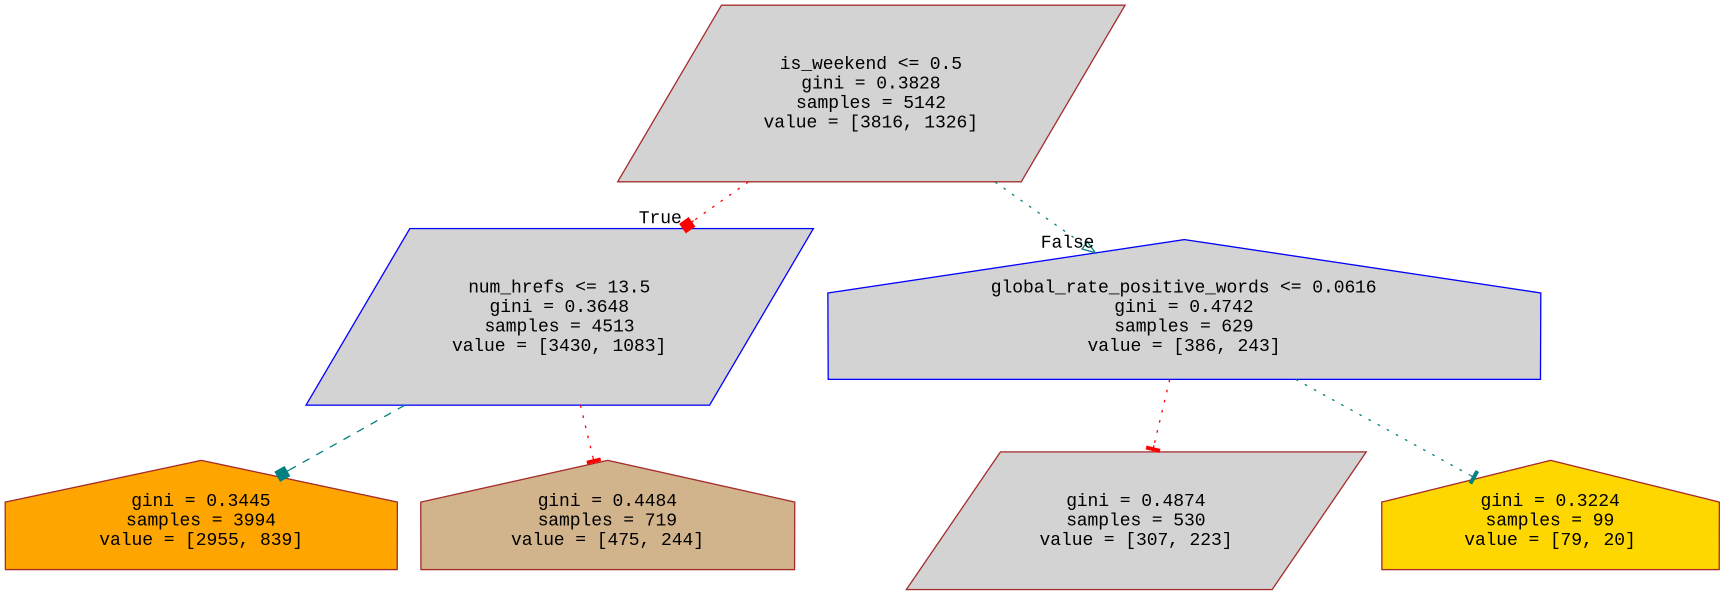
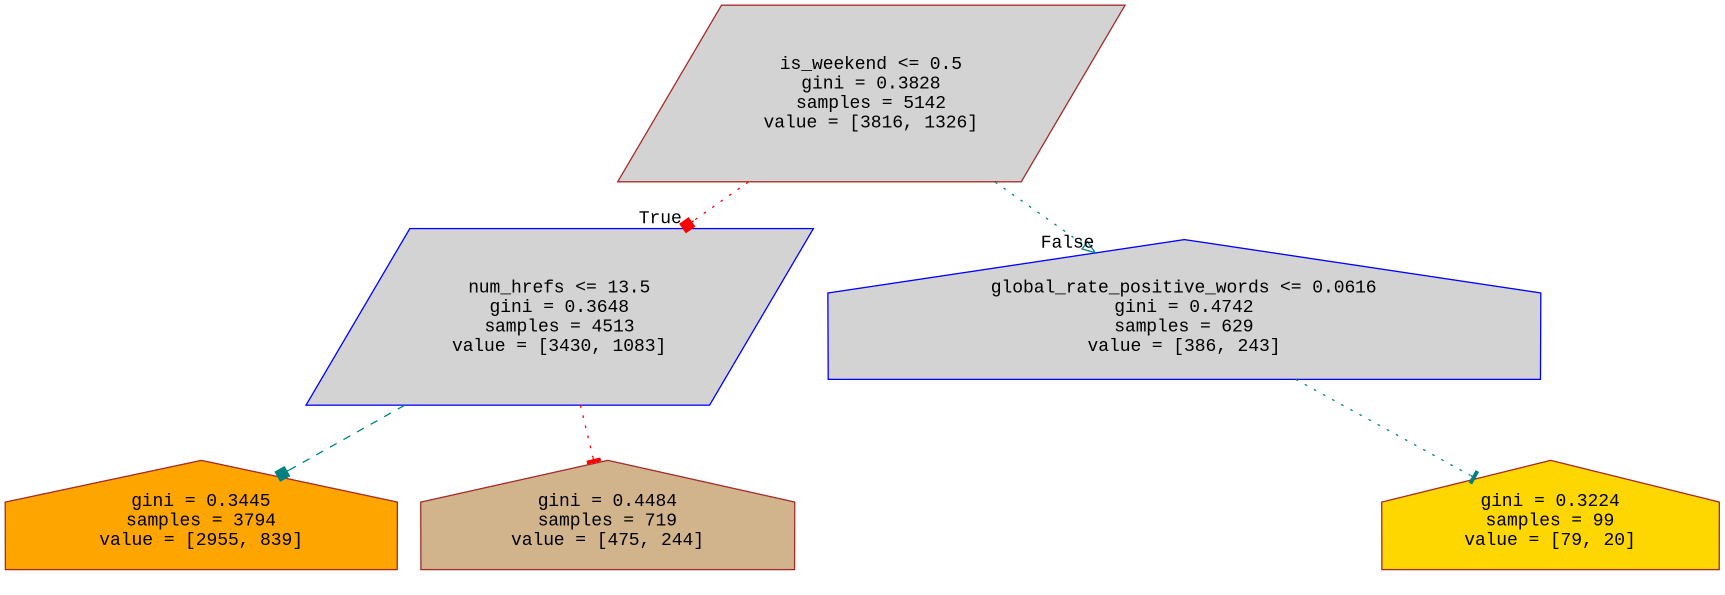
  digraph {
    fontname="Liberation Mono"
    node [color=brown fillcolor=lightgrey fontname="Liberation Mono" shape=house style=filled]
    edge [arrowhead=tee color=red fontname="Liberation Mono" style=dotted]
    n1 [label="is_weekend <= 0.5\ngini = 0.3828\nsamples = 5142\nvalue = [3816, 1326]" shape=parallelogram]
    n2 [color=blue label="num_hrefs <= 13.5\ngini = 0.3648\nsamples = 4513\nvalue = [3430, 1083]" shape=parallelogram]
    n3 [color=blue label="global_rate_positive_words <= 0.0616\ngini = 0.4742\nsamples = 629\nvalue = [386, 243]"]
-   n4 [fillcolor=orange label="gini = 0.3445\nsamples = 3994\nvalue = [2955, 839]"]
+   n4 [fillcolor=orange label="gini = 0.3445\nsamples = 3794\nvalue = [2955, 839]"]
    n5 [fillcolor=tan label="gini = 0.4484\nsamples = 719\nvalue = [475, 244]"]
-   n6 [label="gini = 0.4874\nsamples = 530\nvalue = [307, 223]" shape=parallelogram]
    n7 [fillcolor=gold label="gini = 0.3224\nsamples = 99\nvalue = [79, 20]"]
    n1 -> n2 [arrowhead=box headlabel=True labelangle=45 labeldistance=2.5]
    n1 -> n3 [arrowhead=onormal color=teal headlabel=False labelangle=-45 labeldistance=2.5]
    n2 -> n4 [arrowhead=box color=teal style=dashed]
    n2 -> n5
-   n3 -> n6
    n3 -> n7 [color=teal]
  }
